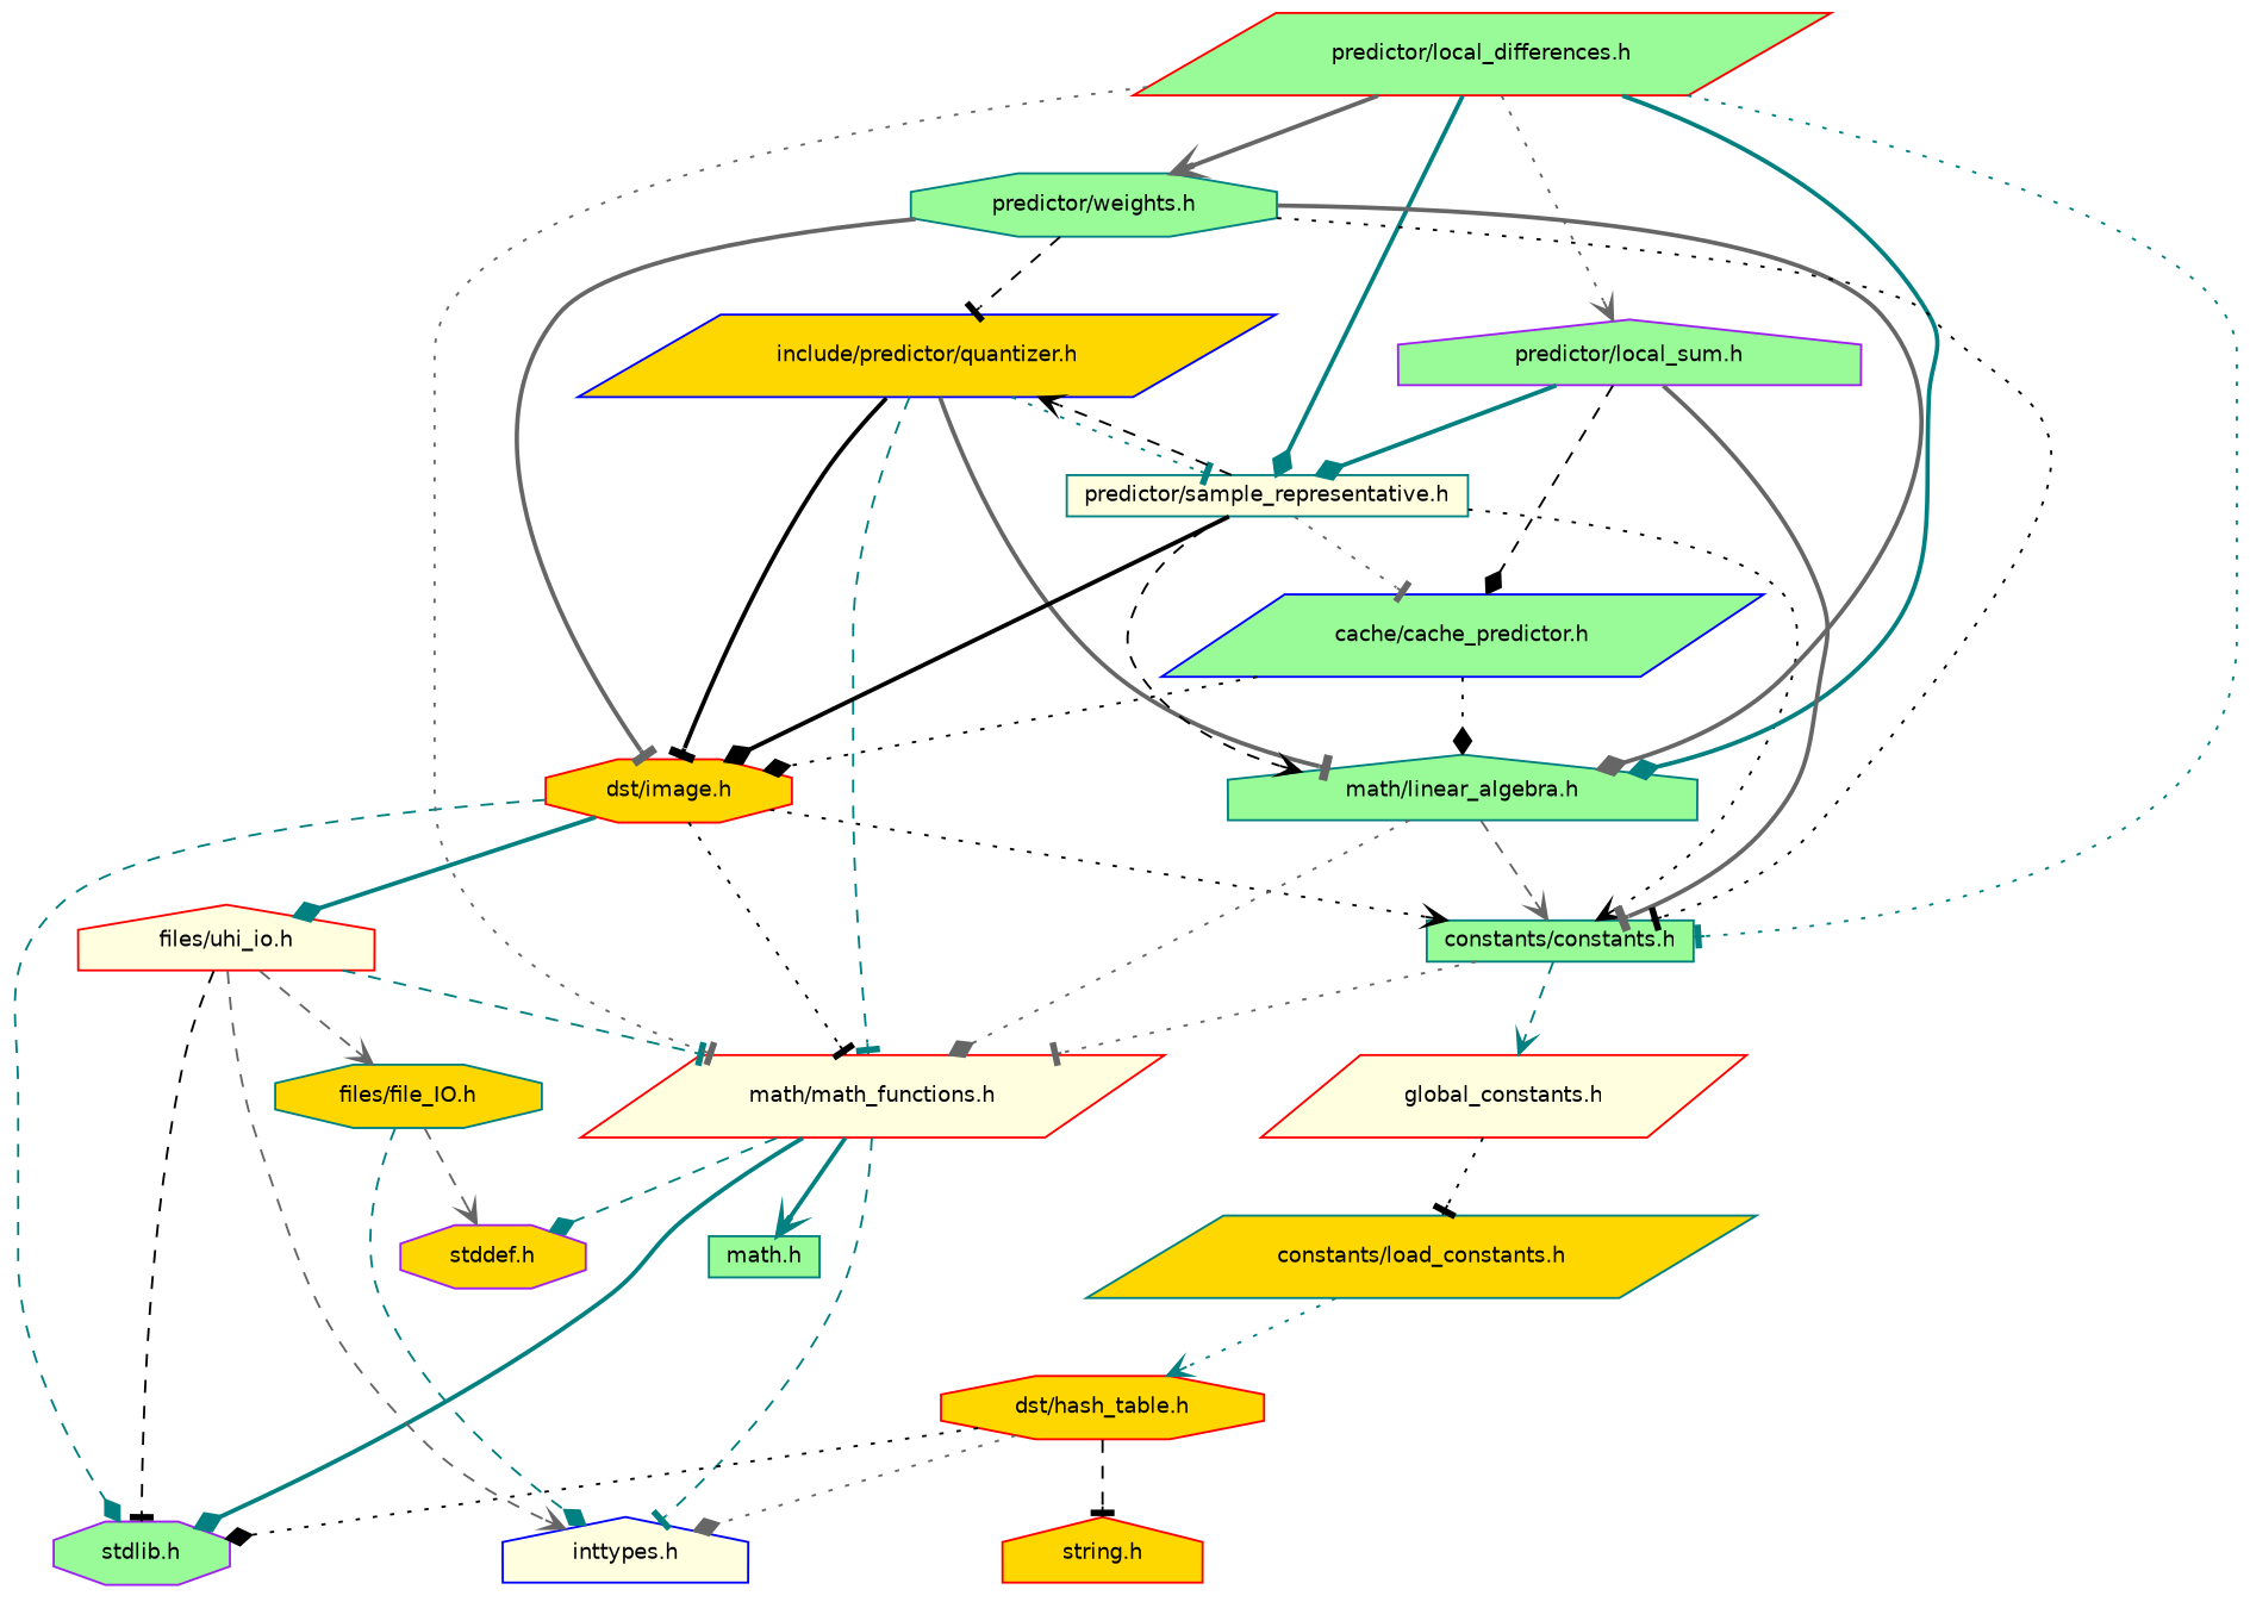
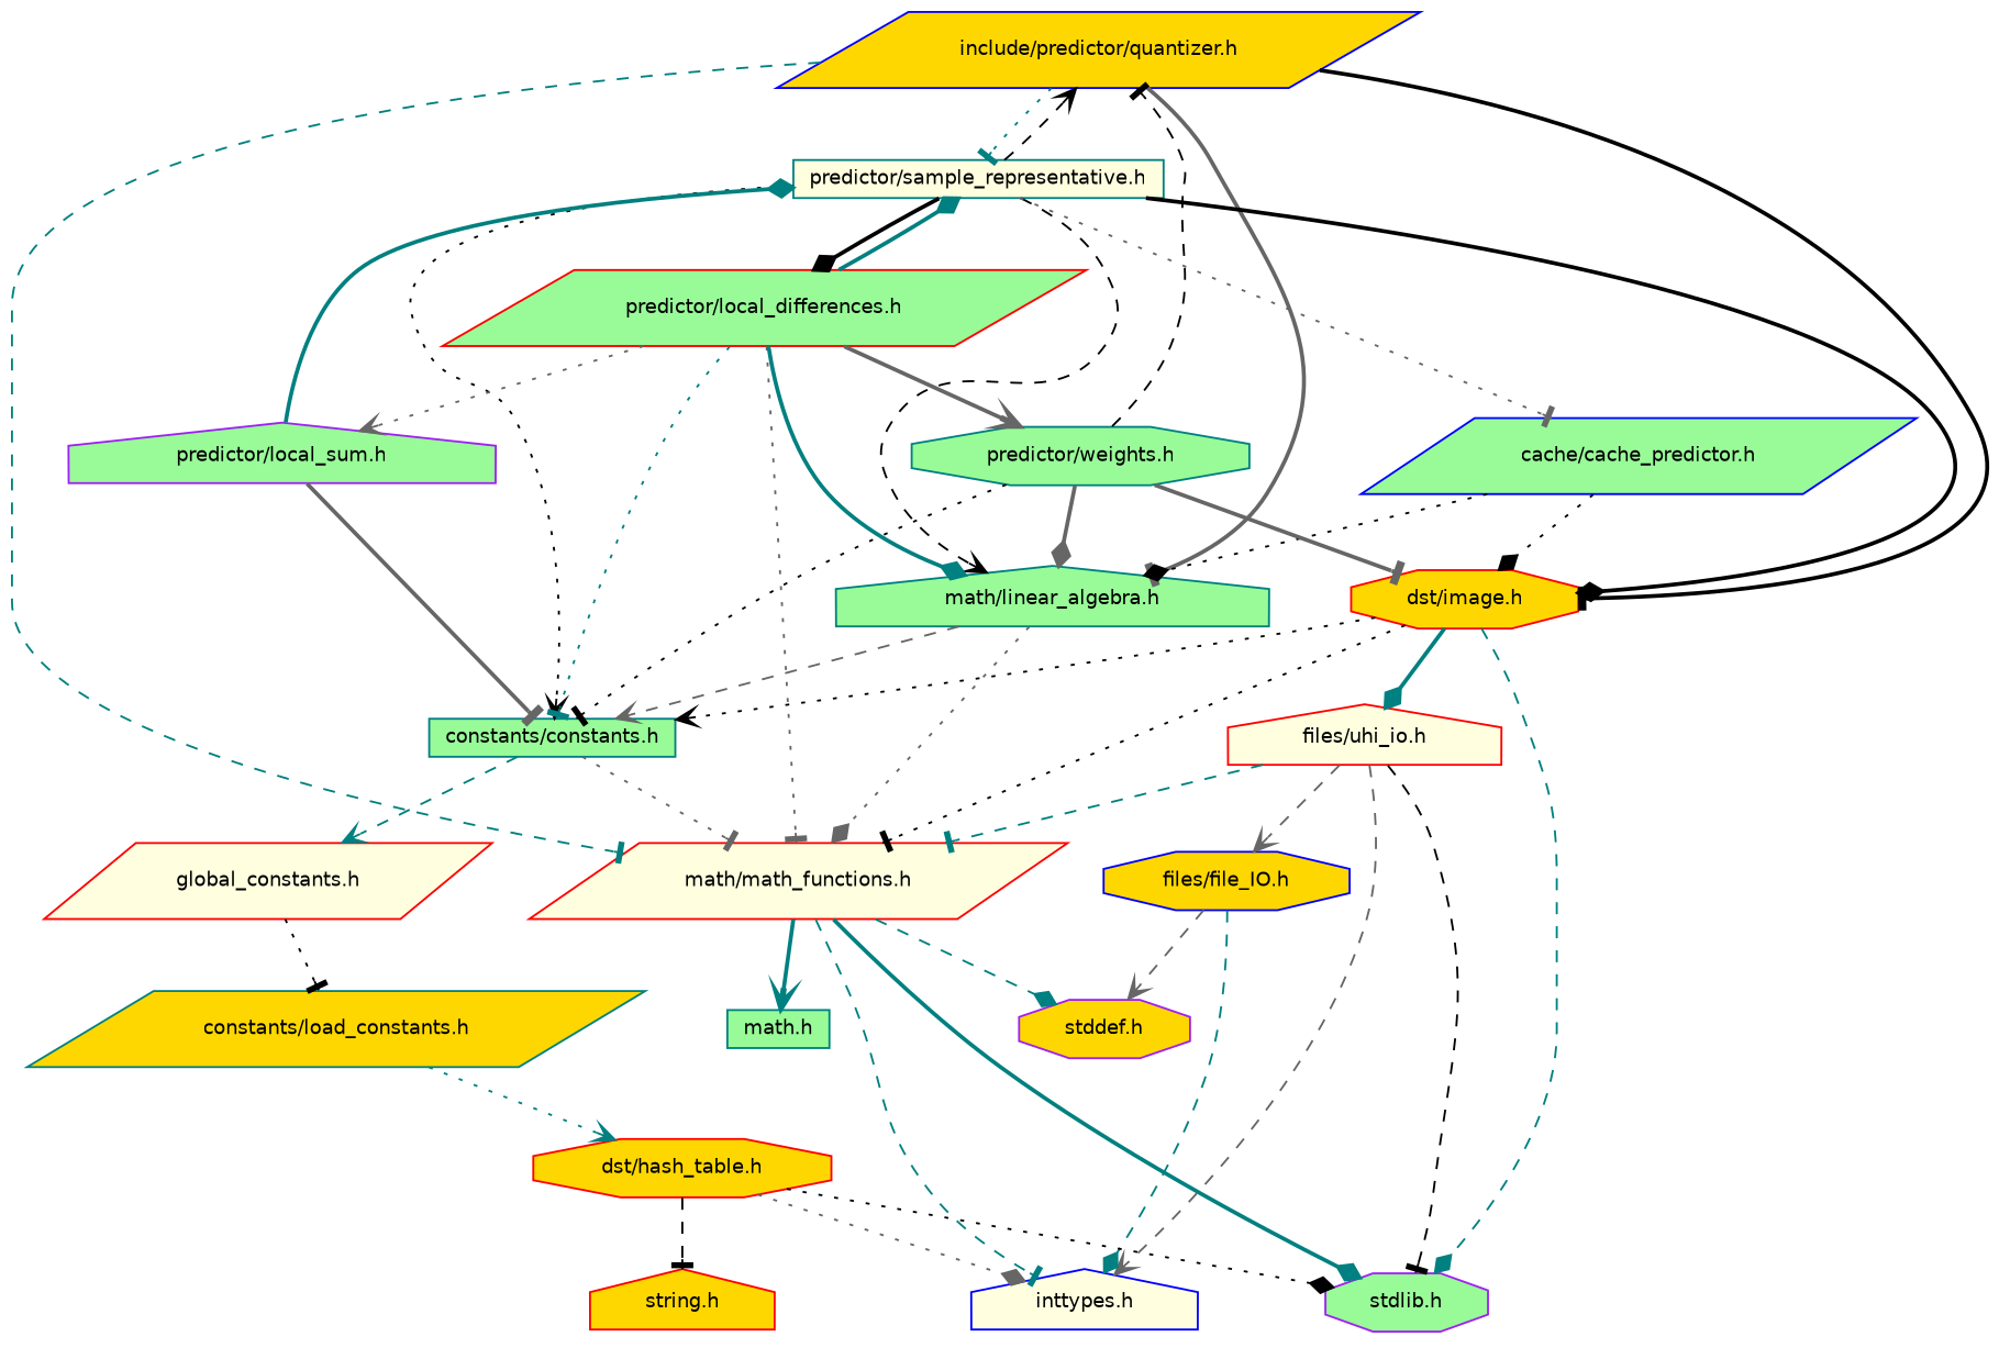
  digraph {
    node [color=red fillcolor=palegreen fontname=Helvetica fontsize=10 shape=parallelogram style=filled]
    edge [arrowhead=tee color=black fontname=Helvetica fontsize=10 labelfontname=Helvetica labelfontsize=10 style=dashed]
    n1 [color=blue fillcolor=gold fontcolor=black height=0.2 label="include/predictor/quantizer.h" width=0.4]
    n2 [fillcolor=gold height=0.2 label="dst/image.h" shape=octagon width=0.4]
    n3 [fillcolor=lightyellow height=0.2 label="math/math_functions.h" width=0.4]
    n4 [color=teal height=0.2 label="math/linear_algebra.h" shape=house width=0.4]
    n5 [color=teal fillcolor=lightyellow height=0.2 label="predictor/sample_representative.h" shape=box width=0.4]
    n6 [color=purple height=0.2 label="stdlib.h" shape=octagon width=0.4]
    n7 [color=teal height=0.2 label="constants/constants.h" shape=box width=0.4]
    n8 [fillcolor=lightyellow height=0.2 label="files/uhi_io.h" shape=house width=0.4]
    n9 [color=teal height=0.2 label="math.h" shape=box width=0.4]
    n10 [color=blue fillcolor=lightyellow height=0.2 label="inttypes.h" shape=house width=0.4]
    n11 [color=purple fillcolor=gold height=0.2 label="stddef.h" shape=octagon width=0.4]
    n12 [color=blue height=0.2 label="cache/cache_predictor.h" width=0.4]
    n13 [height=0.2 label="predictor/local_differences.h" width=0.4]
    n14 [fillcolor=lightyellow height=0.2 label="global_constants.h" width=0.4]
-   n15 [color=teal fillcolor=gold height=0.2 label="files/file_IO.h" shape=octagon width=0.4]
+   n15 [color=blue fillcolor=gold height=0.2 label="files/file_IO.h" shape=octagon width=0.4]
    n16 [color=teal fillcolor=gold height=0.2 label="constants/load_constants.h" width=0.4]
    n17 [fillcolor=gold height=0.2 label="dst/hash_table.h" shape=octagon width=0.4]
    n18 [fillcolor=gold height=0.2 label="string.h" shape=house width=0.4]
    n19 [color=purple height=0.2 label="predictor/local_sum.h" shape=house width=0.4]
    n20 [color=teal height=0.2 label="predictor/weights.h" shape=octagon width=0.4]
    n1 -> n2 [style=bold]
    n1 -> n3 [color=teal]
    n1 -> n4 [color=gray40 style=bold]
    n1 -> n5 [color=teal style=dotted]
    n2 -> n3 [style=dotted]
    n2 -> n6 [arrowhead=diamond color=teal]
    n2 -> n7 [arrowhead=vee style=dotted]
    n2 -> n8 [arrowhead=diamond color=teal style=bold]
    n3 -> n6 [arrowhead=diamond color=teal style=bold]
    n3 -> n9 [arrowhead=vee color=teal style=bold]
    n3 -> n10 [color=teal]
    n3 -> n11 [arrowhead=diamond color=teal]
    n4 -> n3 [arrowhead=diamond color=gray40 style=dotted]
    n4 -> n7 [arrowhead=vee color=gray40]
    n5 -> n1 [arrowhead=vee]
    n5 -> n2 [arrowhead=diamond style=bold]
    n5 -> n4 [arrowhead=vee]
    n5 -> n7 [arrowhead=vee style=dotted]
    n5 -> n12 [color=gray40 style=dotted]
+   n5 -> n13 [arrowhead=diamond style=bold]
    n7 -> n3 [color=gray40 style=dotted]
    n7 -> n14 [arrowhead=vee color=teal]
    n8 -> n3 [color=teal]
    n8 -> n6
    n8 -> n10 [arrowhead=vee color=gray40]
    n8 -> n15 [arrowhead=vee color=gray40]
    n12 -> n2 [arrowhead=diamond style=dotted]
    n12 -> n4 [arrowhead=diamond style=dotted]
    n13 -> n3 [color=gray40 style=dotted]
    n13 -> n4 [arrowhead=diamond color=teal style=bold]
    n13 -> n5 [arrowhead=diamond color=teal style=bold]
    n13 -> n7 [color=teal style=dotted]
    n13 -> n19 [arrowhead=vee color=gray40 style=dotted]
    n13 -> n20 [arrowhead=vee color=gray40 style=bold]
    n14 -> n16 [style=dotted]
    n15 -> n10 [arrowhead=diamond color=teal]
    n15 -> n11 [arrowhead=vee color=gray40]
    n16 -> n17 [arrowhead=vee color=teal style=dotted]
    n17 -> n6 [arrowhead=diamond style=dotted]
    n17 -> n10 [arrowhead=diamond color=gray40 style=dotted]
    n17 -> n18
    n19 -> n5 [arrowhead=diamond color=teal style=bold]
    n19 -> n7 [color=gray40 style=bold]
-   n19 -> n12 [arrowhead=diamond]
    n20 -> n1
    n20 -> n2 [color=gray40 style=bold]
    n20 -> n4 [arrowhead=diamond color=gray40 style=bold]
    n20 -> n7 [style=dotted]
  }
